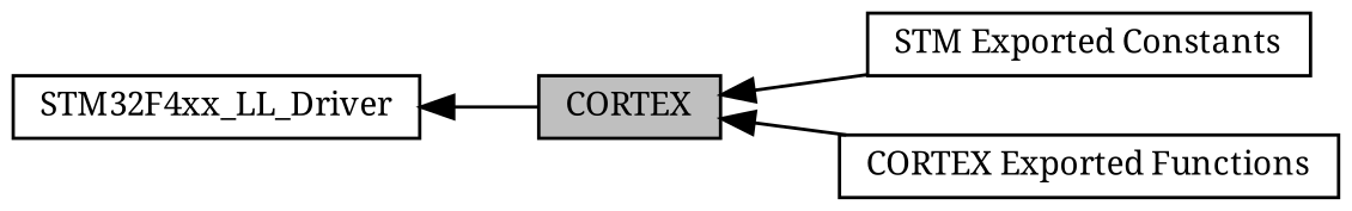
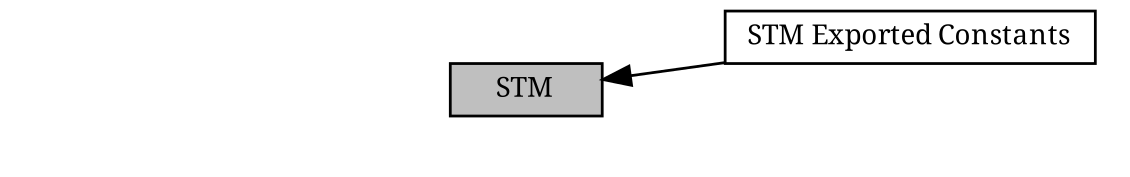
  digraph {
    fontname="Noto Serif"
    rankdir=LR
    node [color=black fillcolor=white fontname="Noto Serif" fontsize=10 shape=box style=filled]
    edge [dir=back fontname="Noto Serif" fontsize=10 labelfontname=Helvetica labelfontsize=10 shape=plaintext style=solid]
    n1 [height=0.2 label="STM Exported Constants" width=0.4]
-   n2 [height=0.2 label="CORTEX Exported Functions" width=0.4]
-   n3 [height=0.2 label=STM32F4xx_LL_Driver width=0.4]
-   n4 [fillcolor=grey75 fontcolor=black height=0.2 label=CORTEX width=0.4]
-   n3 -> n4
+   n4 [fillcolor=grey75 fontcolor=black height=0.2 label=STM width=0.4]
    n4 -> n1
-   n4 -> n2
  }
